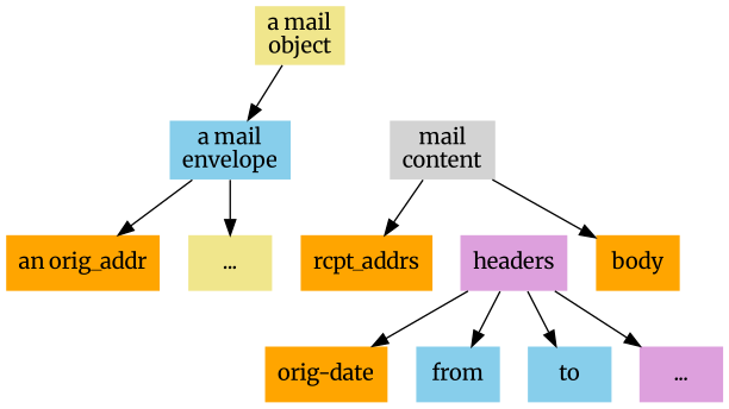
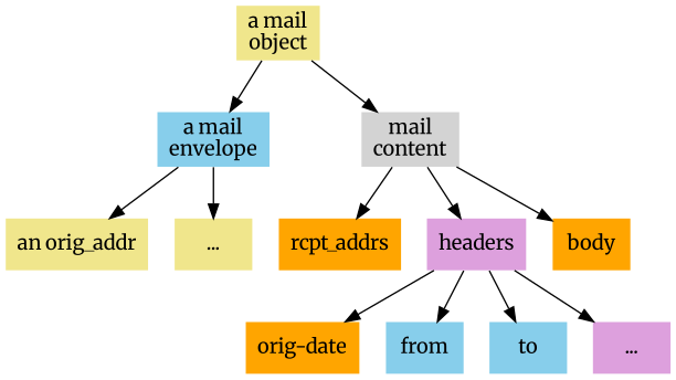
  digraph {
    fontname=Merriweather
    rankdir=TB
    node [color=deeppink fillcolor=orange fontname=Merriweather shape=plaintext style=filled]
    edge [fontname=Merriweather]
    "a mail\nobject" [color=brown fillcolor=khaki]
    "a mail\nenvelope" [color=blue fillcolor=skyblue]
    "mail\ncontent" [fillcolor=lightgrey]
-   "an orig_addr" [color=blue]
+   "an orig_addr" [color=blue fillcolor=khaki]
    n5 [fillcolor=khaki label="..."]
    rcpt_addrs [color=brown]
    headers [fillcolor=plum]
    body [color=blue]
    "orig-date"
    from [color=blue fillcolor=skyblue]
    to [fillcolor=skyblue]
    "..." [fillcolor=plum]
    "a mail\nobject" -> "a mail\nenvelope"
+   "a mail\nobject" -> "mail\ncontent"
    "a mail\nenvelope" -> "an orig_addr"
    "a mail\nenvelope" -> n5
    "mail\ncontent" -> rcpt_addrs
+   "mail\ncontent" -> headers
    "mail\ncontent" -> body
    headers -> "orig-date"
    headers -> from
    headers -> to
    headers -> "..."
  }
